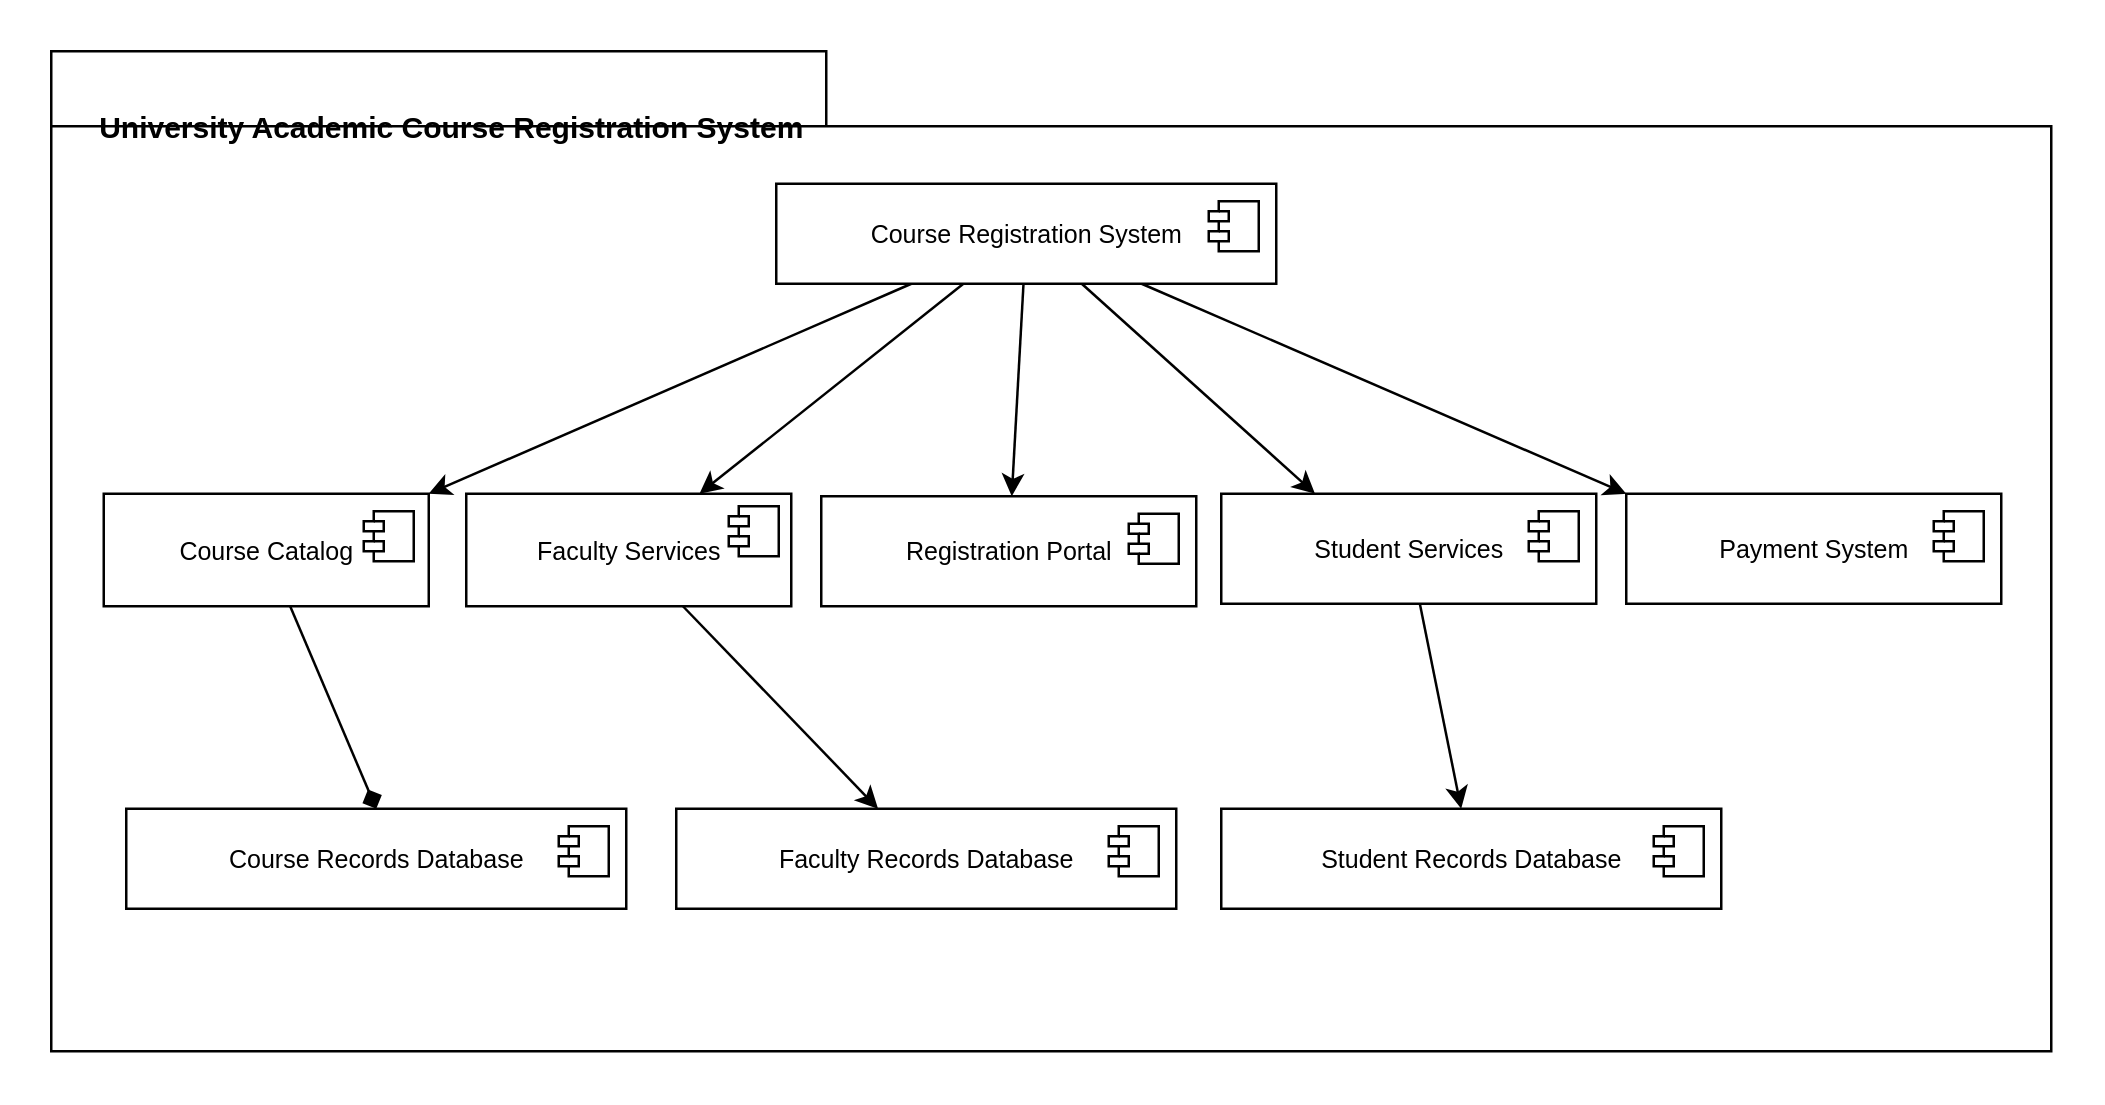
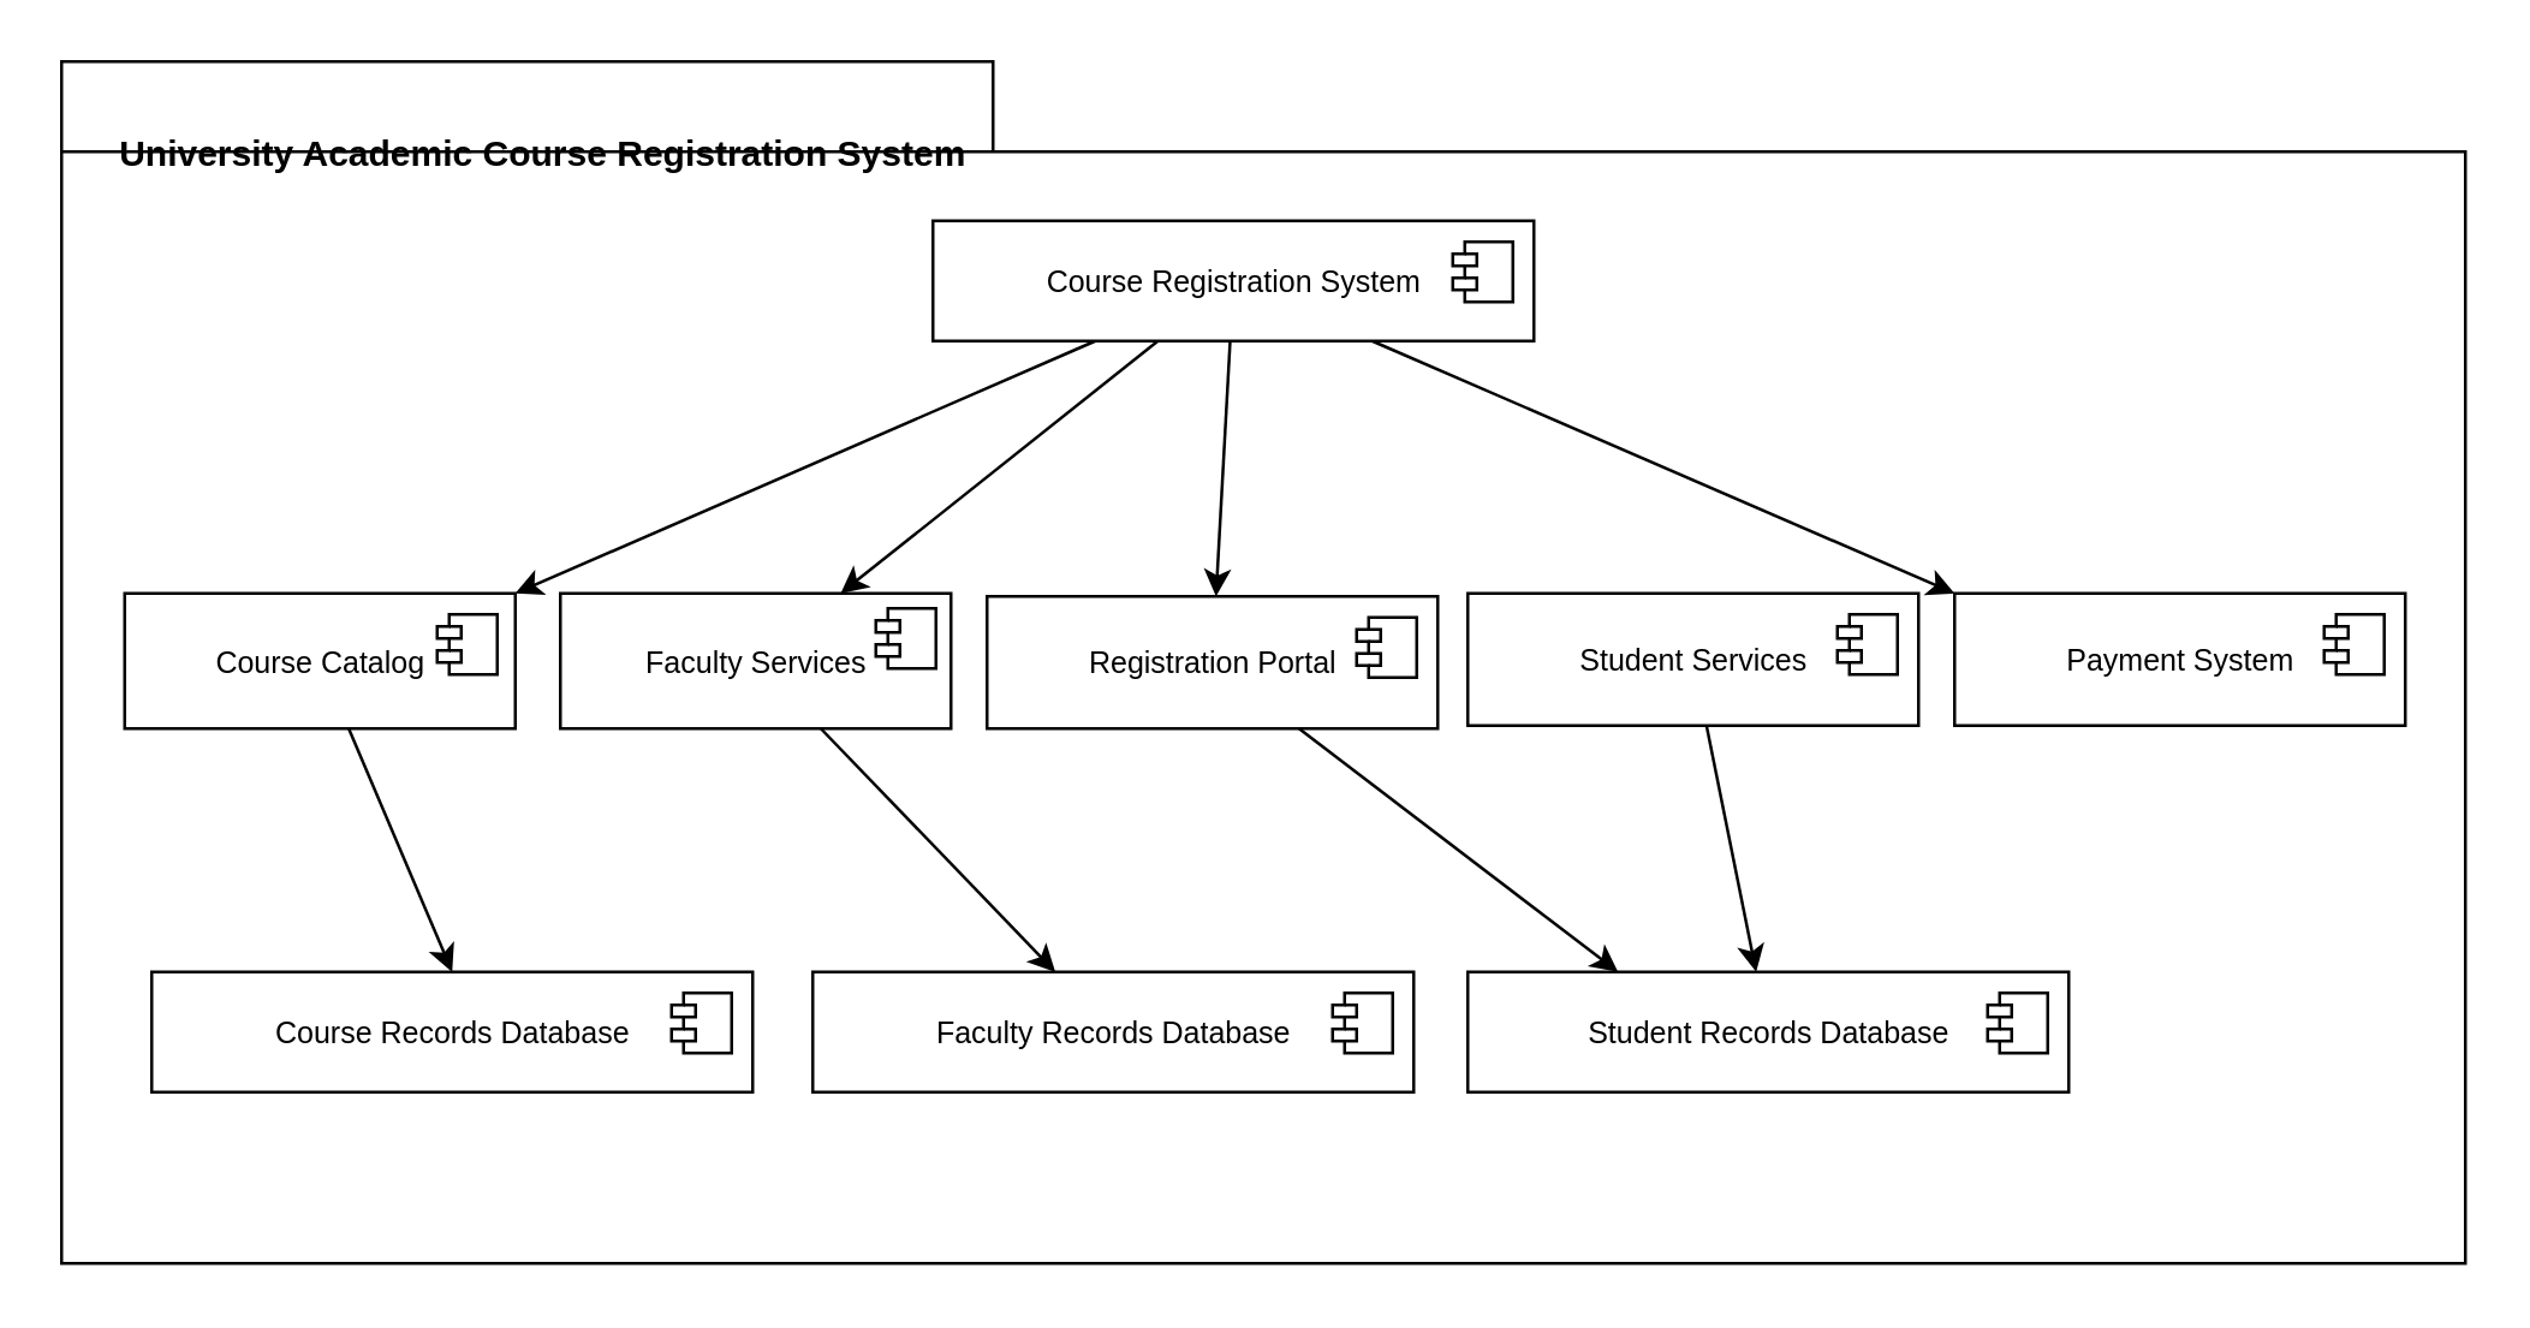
  <mxCell id="0" />
  <mxCell id="1" parent="0" />
  <mxCell id="2" value="" style="shape=folder;fontStyle=1;spacingTop=10;tabWidth=310;tabHeight=30;tabPosition=left;html=1;" vertex="1" parent="1"><mxGeometry x="20" y="20" width="800" height="400" as="geometry" /></mxCell>
  <mxCell id="3" value="&lt;b&gt;University Academic Course Registration System&lt;/b&gt;" style="text;html=1;align=center;verticalAlign=middle;resizable=0;points=[];autosize=1;strokeColor=none;fillColor=none;" vertex="1" parent="1"><mxGeometry x="25" y="36" width="310" height="30" as="geometry" /></mxCell>
  <mxCell id="4" style="edgeStyle=none;html=1;entryX=1;entryY=0;entryDx=0;entryDy=0;fontSize=10;" edge="1" parent="1" source="9" target="12"><mxGeometry relative="1" as="geometry" /></mxCell>
  <mxCell id="5" style="edgeStyle=none;html=1;fontSize=10;" edge="1" parent="1" source="9" target="15"><mxGeometry relative="1" as="geometry" /></mxCell>
  <mxCell id="6" value="" style="edgeStyle=none;html=1;fontSize=10;" edge="1" parent="1" source="9" target="18"><mxGeometry relative="1" as="geometry" /></mxCell>
- <mxCell id="7" style="edgeStyle=none;html=1;entryX=0.25;entryY=0;entryDx=0;entryDy=0;fontSize=10;" edge="1" parent="1" source="9" target="21"><mxGeometry relative="1" as="geometry" /></mxCell>
  <mxCell id="8" style="edgeStyle=none;html=1;entryX=0;entryY=0;entryDx=0;entryDy=0;fontSize=10;" edge="1" parent="1" source="9" target="23"><mxGeometry relative="1" as="geometry" /></mxCell>
  <mxCell id="9" value="&lt;font style=&quot;font-size: 10px;&quot;&gt;Course Registration System&lt;/font&gt;" style="html=1;dropTarget=0;" vertex="1" parent="1"><mxGeometry x="310" y="73" width="200" height="40" as="geometry" /></mxCell>
  <mxCell id="10" value="" style="shape=module;jettyWidth=8;jettyHeight=4;" vertex="1" parent="9"><mxGeometry x="1" width="20" height="20" relative="1" as="geometry"><mxPoint x="-27" y="7" as="offset" /></mxGeometry></mxCell>
- <mxCell id="11" style="edgeStyle=none;html=1;entryX=0.5;entryY=0;entryDx=0;entryDy=0;fontSize=10;endArrow=diamond;" edge="1" parent="1" source="12" target="25"><mxGeometry relative="1" as="geometry" /></mxCell>
+ <mxCell id="11" style="edgeStyle=none;html=1;entryX=0.5;entryY=0;entryDx=0;entryDy=0;fontSize=10;" edge="1" parent="1" source="12" target="25"><mxGeometry relative="1" as="geometry" /></mxCell>
  <mxCell id="12" value="&lt;font style=&quot;font-size: 10px;&quot;&gt;Course Catalog&lt;/font&gt;" style="html=1;dropTarget=0;" vertex="1" parent="1"><mxGeometry x="41" y="197" width="130" height="45" as="geometry" /></mxCell>
  <mxCell id="13" value="" style="shape=module;jettyWidth=8;jettyHeight=4;" vertex="1" parent="12"><mxGeometry x="1" width="20" height="20" relative="1" as="geometry"><mxPoint x="-26" y="7" as="offset" /></mxGeometry></mxCell>
  <mxCell id="14" style="edgeStyle=none;html=1;fontSize=10;" edge="1" parent="1" source="15" target="27"><mxGeometry relative="1" as="geometry" /></mxCell>
  <mxCell id="15" value="&lt;font style=&quot;font-size: 10px;&quot;&gt;Faculty Services&lt;/font&gt;" style="html=1;dropTarget=0;" vertex="1" parent="1"><mxGeometry x="186" y="197" width="130" height="45" as="geometry" /></mxCell>
  <mxCell id="16" value="" style="shape=module;jettyWidth=8;jettyHeight=4;" vertex="1" parent="15"><mxGeometry x="1" width="20" height="20" relative="1" as="geometry"><mxPoint x="-25" y="5" as="offset" /></mxGeometry></mxCell>
+ <mxCell id="17" style="edgeStyle=none;html=1;entryX=0.25;entryY=0;entryDx=0;entryDy=0;fontSize=10;" edge="1" parent="1" source="18" target="29"><mxGeometry relative="1" as="geometry" /></mxCell>
  <mxCell id="18" value="&lt;font style=&quot;font-size: 10px;&quot;&gt;Registration Portal&lt;/font&gt;" style="html=1;dropTarget=0;" vertex="1" parent="1"><mxGeometry x="328" y="198" width="150" height="44" as="geometry" /></mxCell>
  <mxCell id="19" value="" style="shape=module;jettyWidth=8;jettyHeight=4;" vertex="1" parent="18"><mxGeometry x="1" width="20" height="20" relative="1" as="geometry"><mxPoint x="-27" y="7" as="offset" /></mxGeometry></mxCell>
  <mxCell id="20" style="edgeStyle=none;html=1;fontSize=10;" edge="1" parent="1" source="21" target="29"><mxGeometry relative="1" as="geometry" /></mxCell>
  <mxCell id="21" value="&lt;font style=&quot;font-size: 10px;&quot;&gt;Student Services&lt;/font&gt;" style="html=1;dropTarget=0;" vertex="1" parent="1"><mxGeometry x="488" y="197" width="150" height="44" as="geometry" /></mxCell>
  <mxCell id="22" value="" style="shape=module;jettyWidth=8;jettyHeight=4;" vertex="1" parent="21"><mxGeometry x="1" width="20" height="20" relative="1" as="geometry"><mxPoint x="-27" y="7" as="offset" /></mxGeometry></mxCell>
  <mxCell id="23" value="&lt;font style=&quot;font-size: 10px;&quot;&gt;Payment System&lt;/font&gt;" style="html=1;dropTarget=0;" vertex="1" parent="1"><mxGeometry x="650" y="197" width="150" height="44" as="geometry" /></mxCell>
  <mxCell id="24" value="" style="shape=module;jettyWidth=8;jettyHeight=4;" vertex="1" parent="23"><mxGeometry x="1" width="20" height="20" relative="1" as="geometry"><mxPoint x="-27" y="7" as="offset" /></mxGeometry></mxCell>
  <mxCell id="25" value="&lt;font style=&quot;font-size: 10px;&quot;&gt;Course Records Database&lt;/font&gt;" style="html=1;dropTarget=0;" vertex="1" parent="1"><mxGeometry x="50" y="323" width="200" height="40" as="geometry" /></mxCell>
  <mxCell id="26" value="" style="shape=module;jettyWidth=8;jettyHeight=4;" vertex="1" parent="25"><mxGeometry x="1" width="20" height="20" relative="1" as="geometry"><mxPoint x="-27" y="7" as="offset" /></mxGeometry></mxCell>
  <mxCell id="27" value="&lt;font style=&quot;font-size: 10px;&quot;&gt;Faculty Records Database&lt;/font&gt;&lt;span style=&quot;color: rgba(0, 0, 0, 0); font-family: monospace; font-size: 0px; text-align: start;&quot;&gt;%3CmxGraphModel%3E%3Croot%3E%3CmxCell%20id%3D%220%22%2F%3E%3CmxCell%20id%3D%221%22%20parent%3D%220%22%2F%3E%3CmxCell%20id%3D%222%22%20value%3D%22%26lt%3Bfont%20style%3D%26quot%3Bfont-size%3A%2010px%3B%26quot%3B%26gt%3BCourse%20Records%20Database%26lt%3B%2Ffont%26gt%3B%22%20style%3D%22html%3D1%3BdropTarget%3D0%3B%22%20vertex%3D%221%22%20parent%3D%221%22%3E%3CmxGeometry%20x%3D%22120%22%20y%3D%22460%22%20width%3D%22200%22%20height%3D%2240%22%20as%3D%22geometry%22%2F%3E%3C%2FmxCell%3E%3CmxCell%20id%3D%223%22%20value%3D%22%22%20style%3D%22shape%3Dmodule%3BjettyWidth%3D8%3BjettyHeight%3D4%3B%22%20vertex%3D%221%22%20parent%3D%222%22%3E%3CmxGeometry%20x%3D%221%22%20width%3D%2220%22%20height%3D%2220%22%20relative%3D%221%22%20as%3D%22geometry%22%3E%3CmxPoint%20x%3D%22-27%22%20y%3D%227%22%20as%3D%22offset%22%2F%3E%3C%2FmxGeometry%3E%3C%2FmxCell%3E%3C%2Froot%3E%3C%2FmxGraphModel%3E&lt;/span&gt;" style="html=1;dropTarget=0;" vertex="1" parent="1"><mxGeometry x="270" y="323" width="200" height="40" as="geometry" /></mxCell>
  <mxCell id="28" value="" style="shape=module;jettyWidth=8;jettyHeight=4;" vertex="1" parent="27"><mxGeometry x="1" width="20" height="20" relative="1" as="geometry"><mxPoint x="-27" y="7" as="offset" /></mxGeometry></mxCell>
  <mxCell id="29" value="&lt;font style=&quot;font-size: 10px;&quot;&gt;Student Records Database&lt;/font&gt;" style="html=1;dropTarget=0;" vertex="1" parent="1"><mxGeometry x="488" y="323" width="200" height="40" as="geometry" /></mxCell>
  <mxCell id="30" value="" style="shape=module;jettyWidth=8;jettyHeight=4;" vertex="1" parent="29"><mxGeometry x="1" width="20" height="20" relative="1" as="geometry"><mxPoint x="-27" y="7" as="offset" /></mxGeometry></mxCell>
